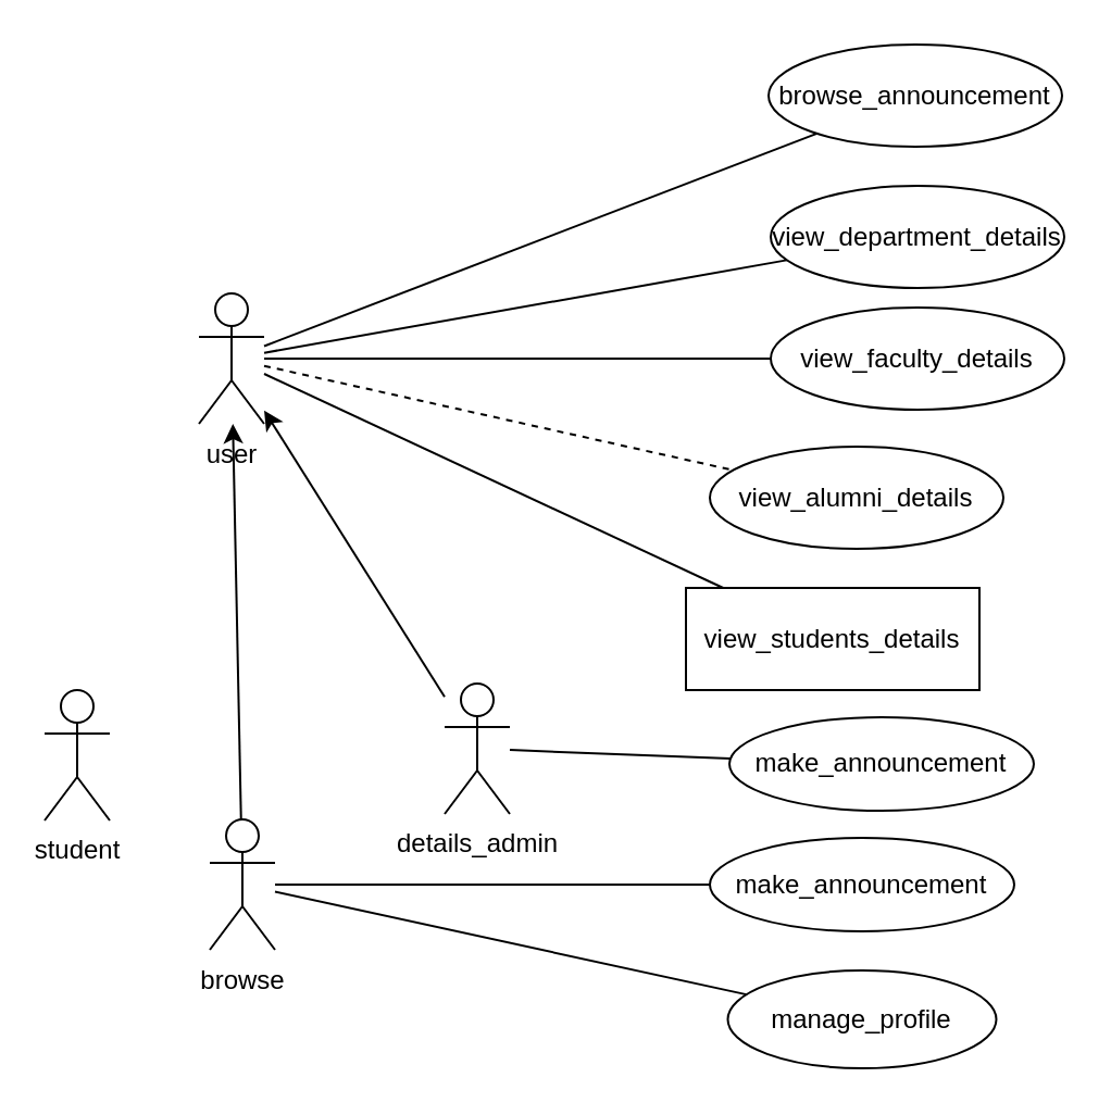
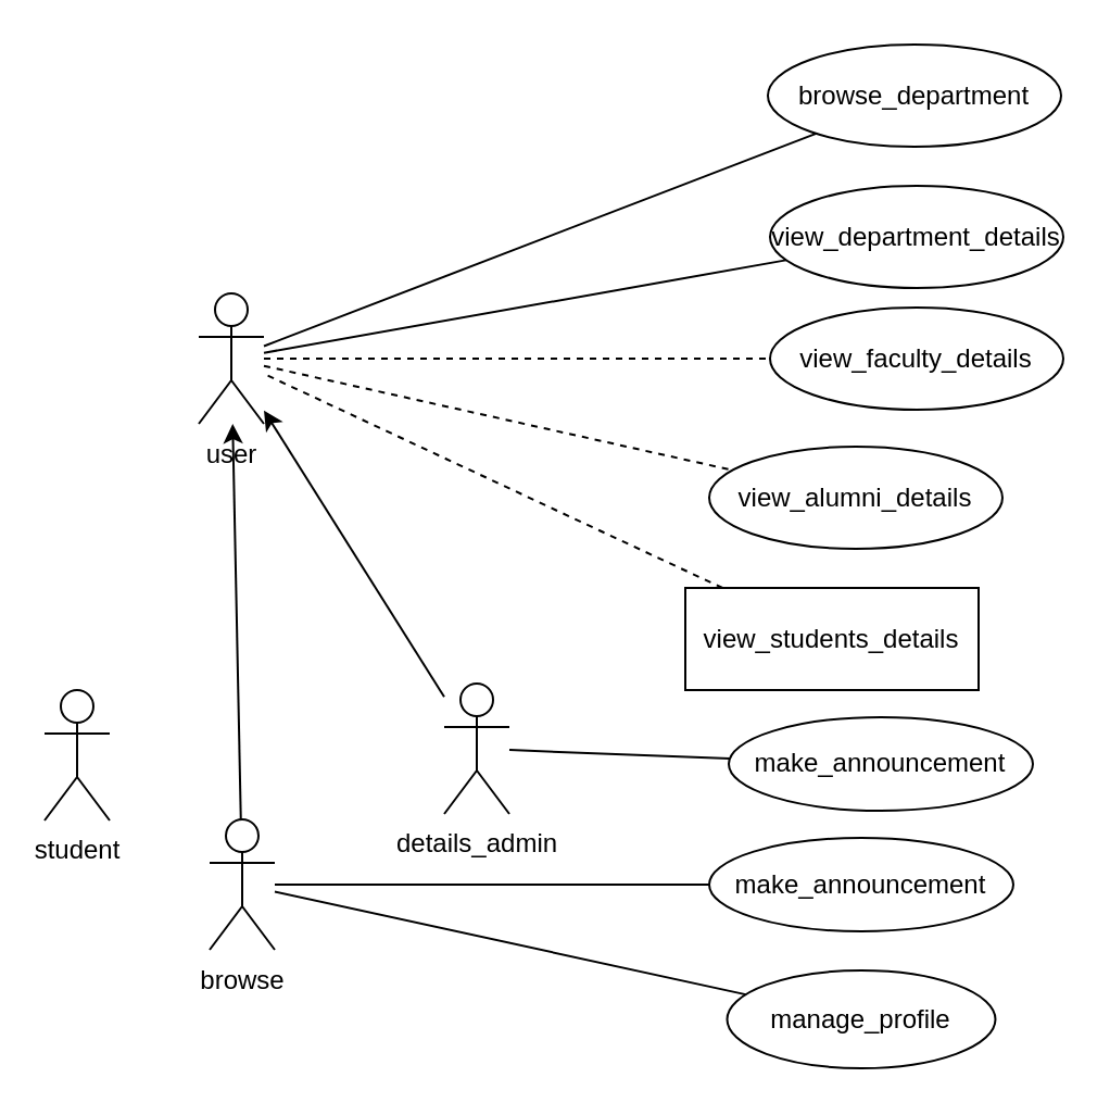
  <mxCell id="0" />
  <mxCell id="1" parent="0" />
  <mxCell id="2" value="student" style="shape=umlActor;verticalLabelPosition=bottom;verticalAlign=top;html=1;outlineConnect=0;" parent="1" vertex="1"><mxGeometry x="20" y="317" width="30" height="60" as="geometry" /></mxCell>
  <mxCell id="3" value="browse" style="shape=umlActor;verticalLabelPosition=bottom;verticalAlign=top;html=1;outlineConnect=0;" parent="1" vertex="1"><mxGeometry x="96" y="376.5" width="30" height="60" as="geometry" /></mxCell>
  <mxCell id="4" value="details_admin" style="shape=umlActor;verticalLabelPosition=bottom;verticalAlign=top;html=1;outlineConnect=0;" parent="1" vertex="1"><mxGeometry x="204" y="314" width="30" height="60" as="geometry" /></mxCell>
  <mxCell id="5" value="user" style="shape=umlActor;verticalLabelPosition=bottom;verticalAlign=top;html=1;outlineConnect=0;" parent="1" vertex="1"><mxGeometry x="91" y="134.5" width="30" height="60" as="geometry" /></mxCell>
- <mxCell id="6" value="browse_announcement" style="ellipse;whiteSpace=wrap;html=1;" parent="1" vertex="1"><mxGeometry x="353" y="20" width="135" height="47" as="geometry" /></mxCell>
+ <mxCell id="6" value="browse_department" style="ellipse;whiteSpace=wrap;html=1;" parent="1" vertex="1"><mxGeometry x="353" y="20" width="135" height="47" as="geometry" /></mxCell>
  <mxCell id="7" value="view_department_details" style="ellipse;whiteSpace=wrap;html=1;" parent="1" vertex="1"><mxGeometry x="354" y="85" width="135" height="47" as="geometry" /></mxCell>
  <mxCell id="8" value="view_faculty_details" style="ellipse;whiteSpace=wrap;html=1;" parent="1" vertex="1"><mxGeometry x="354" y="141" width="135" height="47" as="geometry" /></mxCell>
  <mxCell id="9" value="view_students_details" style="whiteSpace=wrap;html=1;rounded=0;" parent="1" vertex="1"><mxGeometry x="315" y="270" width="135" height="47" as="geometry" /></mxCell>
  <mxCell id="10" value="view_alumni_details" style="ellipse;whiteSpace=wrap;html=1;" parent="1" vertex="1"><mxGeometry x="326" y="205" width="135" height="47" as="geometry" /></mxCell>
  <mxCell id="11" value="make_announcement" style="ellipse;whiteSpace=wrap;html=1;" parent="1" vertex="1"><mxGeometry x="335" y="329.5" width="140" height="43" as="geometry" /></mxCell>
  <mxCell id="12" value="" style="endArrow=none;html=1;rounded=0;" parent="1" source="5" target="7" edge="1"><mxGeometry width="50" height="50" relative="1" as="geometry"><mxPoint x="359" y="114" as="sourcePoint" /><mxPoint x="409" y="64" as="targetPoint" /></mxGeometry></mxCell>
- <mxCell id="13" value="" style="endArrow=none;html=1;rounded=0;" parent="1" source="9" target="5" edge="1"><mxGeometry width="50" height="50" relative="1" as="geometry"><mxPoint x="405" y="148" as="sourcePoint" /><mxPoint x="455" y="98" as="targetPoint" /></mxGeometry></mxCell>
- <mxCell id="14" value="" style="endArrow=none;html=1;rounded=0;" parent="1" source="5" target="8" edge="1"><mxGeometry width="50" height="50" relative="1" as="geometry"><mxPoint x="415" y="105" as="sourcePoint" /><mxPoint x="465" y="55" as="targetPoint" /></mxGeometry></mxCell>
+ <mxCell id="13" value="" style="endArrow=none;html=1;rounded=0;dashed=1;" parent="1" source="9" target="5" edge="1"><mxGeometry width="50" height="50" relative="1" as="geometry"><mxPoint x="405" y="148" as="sourcePoint" /><mxPoint x="455" y="98" as="targetPoint" /></mxGeometry></mxCell>
+ <mxCell id="14" value="" style="endArrow=none;html=1;rounded=0;dashed=1;" parent="1" source="5" target="8" edge="1"><mxGeometry width="50" height="50" relative="1" as="geometry"><mxPoint x="415" y="105" as="sourcePoint" /><mxPoint x="465" y="55" as="targetPoint" /></mxGeometry></mxCell>
  <mxCell id="15" value="" style="endArrow=none;html=1;rounded=0;" parent="1" source="5" target="6" edge="1"><mxGeometry width="50" height="50" relative="1" as="geometry"><mxPoint x="346" y="74.5" as="sourcePoint" /><mxPoint x="396" y="24.5" as="targetPoint" /></mxGeometry></mxCell>
  <mxCell id="16" value="" style="endArrow=none;html=1;rounded=0;dashed=1;" parent="1" source="5" target="10" edge="1"><mxGeometry width="50" height="50" relative="1" as="geometry"><mxPoint x="280" y="76" as="sourcePoint" /><mxPoint x="330" y="26" as="targetPoint" /></mxGeometry></mxCell>
  <mxCell id="17" value="" style="endArrow=none;html=1;rounded=0;" parent="1" source="11" target="4" edge="1"><mxGeometry width="50" height="50" relative="1" as="geometry"><mxPoint x="322" y="412" as="sourcePoint" /><mxPoint x="372" y="362" as="targetPoint" /></mxGeometry></mxCell>
  <mxCell id="18" value="" style="endArrow=none;html=1;rounded=0;" parent="1" source="3" target="19" edge="1"><mxGeometry width="50" height="50" relative="1" as="geometry"><mxPoint x="384" y="426" as="sourcePoint" /><mxPoint x="423" y="341" as="targetPoint" /></mxGeometry></mxCell>
  <mxCell id="19" value="make_announcement" style="ellipse;whiteSpace=wrap;html=1;" parent="1" vertex="1"><mxGeometry x="326" y="385" width="140" height="43" as="geometry" /></mxCell>
  <mxCell id="20" value="" style="endArrow=classic;html=1;rounded=0;" parent="1" source="3" target="5" edge="1"><mxGeometry width="50" height="50" relative="1" as="geometry"><mxPoint x="276" y="271" as="sourcePoint" /><mxPoint x="326" y="221" as="targetPoint" /></mxGeometry></mxCell>
  <mxCell id="21" value="" style="endArrow=classic;html=1;rounded=0;" parent="1" source="4" target="5" edge="1"><mxGeometry width="50" height="50" relative="1" as="geometry"><mxPoint x="226" y="229" as="sourcePoint" /><mxPoint x="276" y="179" as="targetPoint" /></mxGeometry></mxCell>
  <mxCell id="22" value="manage_profile" style="ellipse;whiteSpace=wrap;html=1;" vertex="1" parent="1"><mxGeometry x="334.25" y="446" width="123.5" height="45" as="geometry" /></mxCell>
  <mxCell id="23" value="" style="endArrow=none;html=1;rounded=0;" edge="1" parent="1" source="22" target="3"><mxGeometry width="50" height="50" relative="1" as="geometry"><mxPoint x="342" y="347" as="sourcePoint" /><mxPoint x="392" y="297" as="targetPoint" /></mxGeometry></mxCell>
